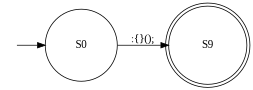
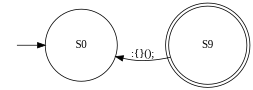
  digraph {
    rankdir=LR
    fontname="Liberation Serif"
    node [fixedsize=true fontsize=14 margin=2 fontname="Liberation Serif"]
    edge [fontname="Liberation Serif"]
    n1 [label=S0 shape=circle width=1.3]
    n2 [label=S9 shape=doublecircle width=1.3]
    n3 [label=S9 shape=point style=invis width=0.25]
-   n1 -> n2 [label=":{}();"]
+   n2 -> n1 [label=":{}();"]
    n3 -> n1
  }
